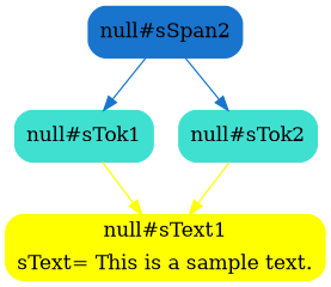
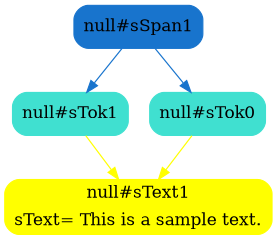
  digraph {
    ordering=out
    node [color=turquoise shape=Mrecord style=filled]
    edge [color=dodgerblue3 style=filled]
-   "null#sSpan1" [color=dodgerblue3 label="null#sSpan2"]
+   "null#sSpan1" [color=dodgerblue3]
    "null#sTok1"
-   "null#sTok2"
+   "null#sTok2" [label="null#sTok0"]
    n4 [color=yellow label="{{null#sText1}|{sText= This is a sample text.}}"]
    "null#sSpan1" -> "null#sTok1"
    "null#sSpan1" -> "null#sTok2"
    "null#sTok1" -> n4 [color=yellow]
    "null#sTok2" -> n4 [color=yellow]
  }
